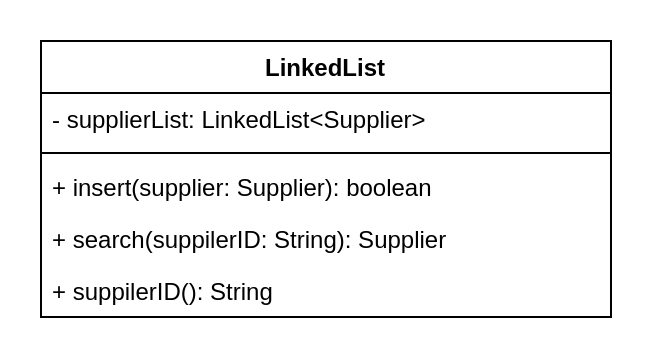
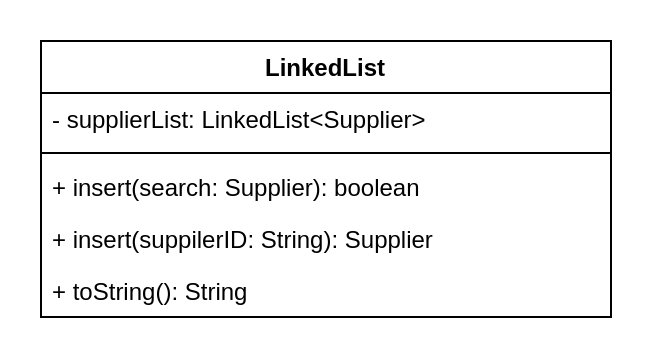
  <mxCell id="0" />
  <mxCell id="1" parent="0" />
  <mxCell id="2" value="LinkedList" style="swimlane;fontStyle=1;align=center;verticalAlign=top;childLayout=stackLayout;horizontal=1;startSize=26;horizontalStack=0;resizeParent=1;resizeParentMax=0;resizeLast=0;collapsible=1;marginBottom=0;" vertex="1" parent="1"><mxGeometry x="20" y="20" width="285" height="138" as="geometry" /></mxCell>
  <mxCell id="3" value="- supplierList: LinkedList&lt;Supplier&gt;" style="text;strokeColor=none;fillColor=none;align=left;verticalAlign=top;spacingLeft=4;spacingRight=4;overflow=hidden;rotatable=0;points=[[0,0.5],[1,0.5]];portConstraint=eastwest;" vertex="1" parent="2"><mxGeometry y="26" width="285" height="26" as="geometry" /></mxCell>
  <mxCell id="4" value="" style="line;strokeWidth=1;fillColor=none;align=left;verticalAlign=middle;spacingTop=-1;spacingLeft=3;spacingRight=3;rotatable=0;labelPosition=right;points=[];portConstraint=eastwest;" vertex="1" parent="2"><mxGeometry y="52" width="285" height="8" as="geometry" /></mxCell>
- <mxCell id="5" value="+ insert(supplier: Supplier): boolean" style="text;strokeColor=none;fillColor=none;align=left;verticalAlign=top;spacingLeft=4;spacingRight=4;overflow=hidden;rotatable=0;points=[[0,0.5],[1,0.5]];portConstraint=eastwest;" vertex="1" parent="2"><mxGeometry y="60" width="285" height="26" as="geometry" /></mxCell>
- <mxCell id="6" value="+ search(suppilerID: String): Supplier" style="text;strokeColor=none;fillColor=none;align=left;verticalAlign=top;spacingLeft=4;spacingRight=4;overflow=hidden;rotatable=0;points=[[0,0.5],[1,0.5]];portConstraint=eastwest;" vertex="1" parent="2"><mxGeometry y="86" width="285" height="26" as="geometry" /></mxCell>
- <mxCell id="7" value="+ suppilerID(): String" style="text;strokeColor=none;fillColor=none;align=left;verticalAlign=top;spacingLeft=4;spacingRight=4;overflow=hidden;rotatable=0;points=[[0,0.5],[1,0.5]];portConstraint=eastwest;" vertex="1" parent="2"><mxGeometry y="112" width="285" height="26" as="geometry" /></mxCell>
+ <mxCell id="5" value="+ insert(search: Supplier): boolean" style="text;strokeColor=none;fillColor=none;align=left;verticalAlign=top;spacingLeft=4;spacingRight=4;overflow=hidden;rotatable=0;points=[[0,0.5],[1,0.5]];portConstraint=eastwest;" vertex="1" parent="2"><mxGeometry y="60" width="285" height="26" as="geometry" /></mxCell>
+ <mxCell id="6" value="+ insert(suppilerID: String): Supplier" style="text;strokeColor=none;fillColor=none;align=left;verticalAlign=top;spacingLeft=4;spacingRight=4;overflow=hidden;rotatable=0;points=[[0,0.5],[1,0.5]];portConstraint=eastwest;" vertex="1" parent="2"><mxGeometry y="86" width="285" height="26" as="geometry" /></mxCell>
+ <mxCell id="7" value="+ toString(): String" style="text;strokeColor=none;fillColor=none;align=left;verticalAlign=top;spacingLeft=4;spacingRight=4;overflow=hidden;rotatable=0;points=[[0,0.5],[1,0.5]];portConstraint=eastwest;" vertex="1" parent="2"><mxGeometry y="112" width="285" height="26" as="geometry" /></mxCell>
